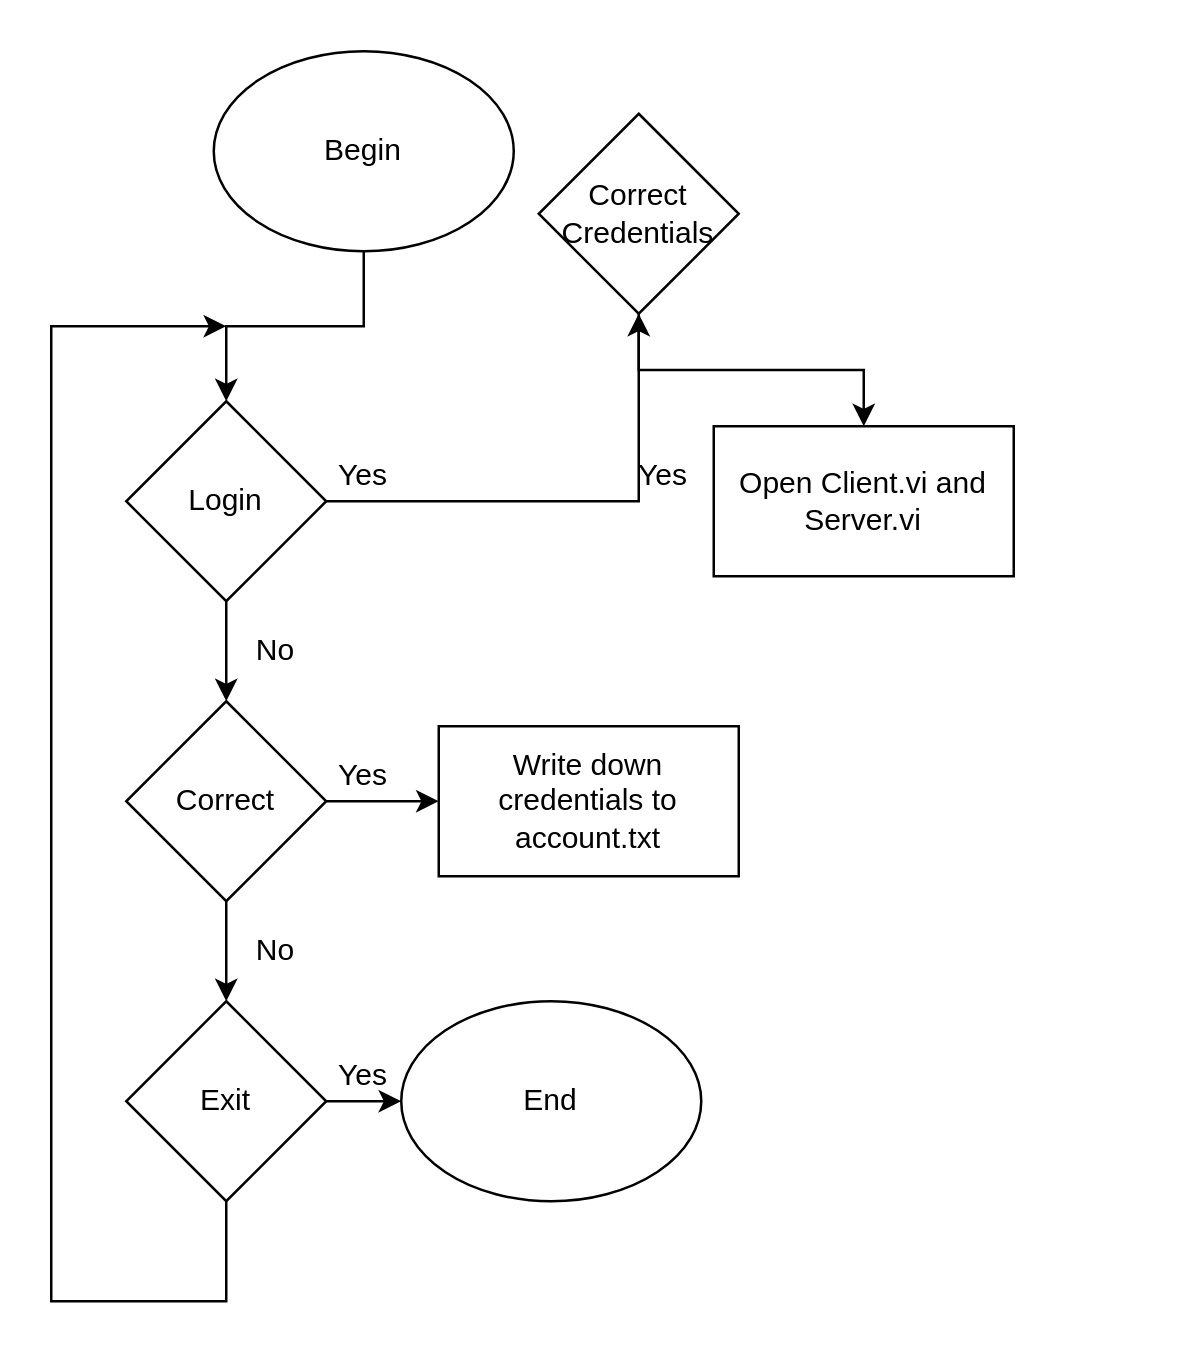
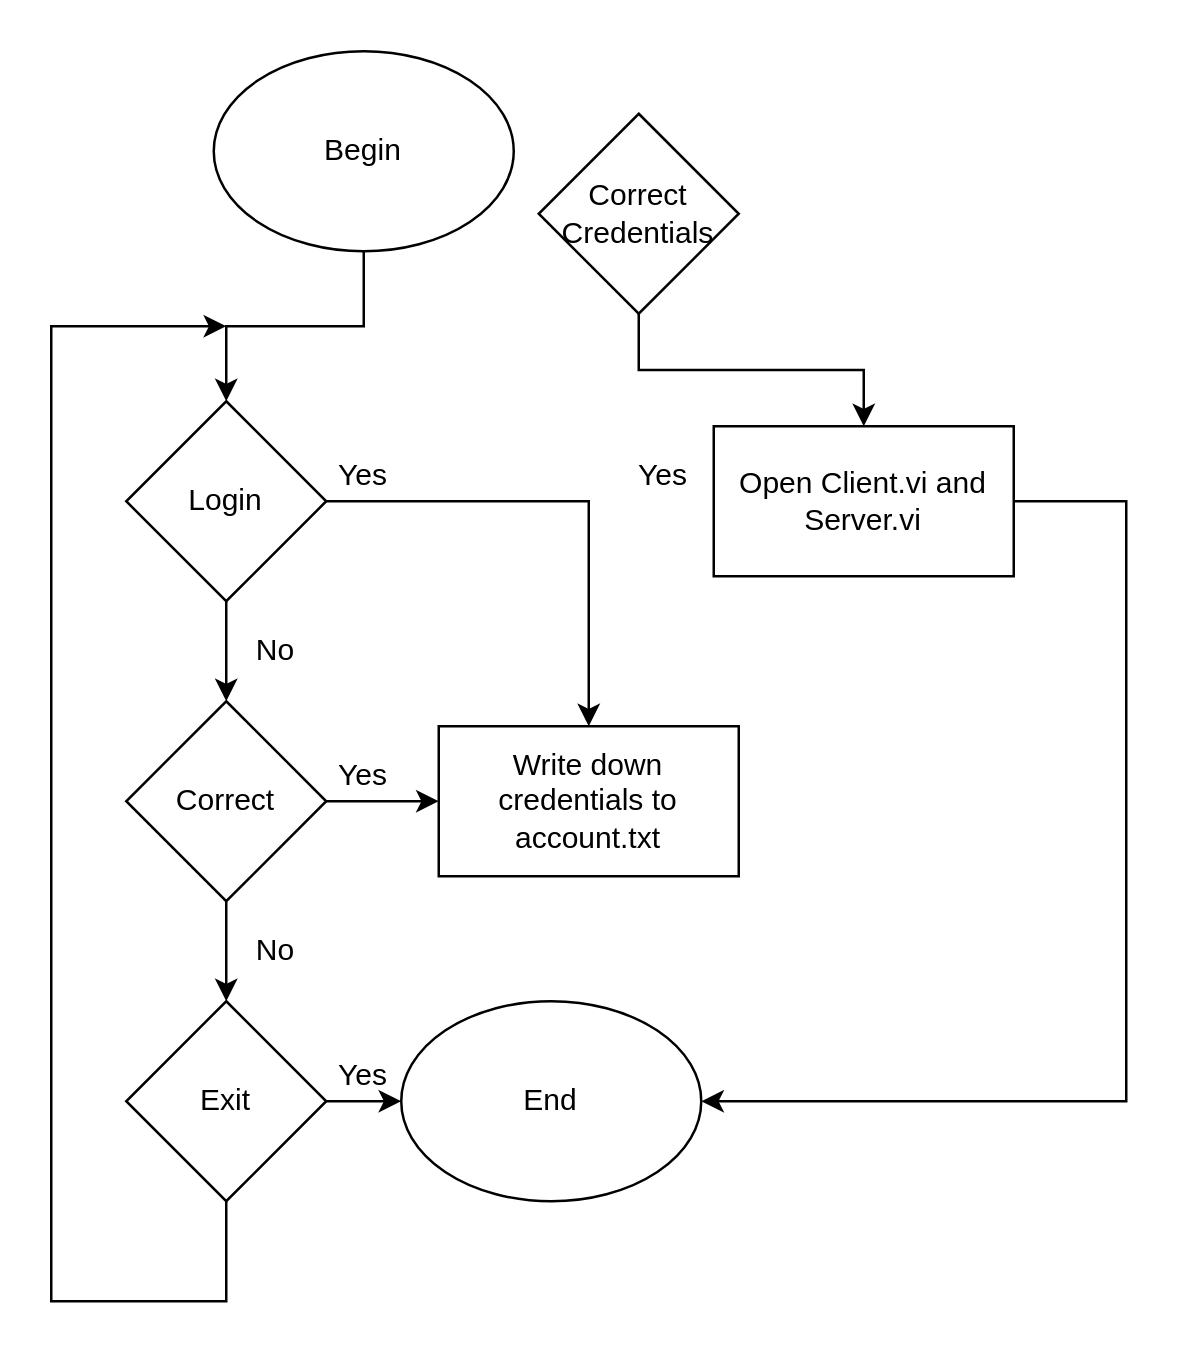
  <mxCell id="0" />
  <mxCell id="1" parent="0" />
  <mxCell id="2" value="" style="edgeStyle=orthogonalEdgeStyle;rounded=0;orthogonalLoop=1;jettySize=auto;html=1;" edge="1" parent="1" source="3" target="6"><mxGeometry relative="1" as="geometry" /></mxCell>
  <mxCell id="3" value="Begin" style="ellipse;whiteSpace=wrap;html=1;" vertex="1" parent="1"><mxGeometry x="85" y="20" width="120" height="80" as="geometry" /></mxCell>
- <mxCell id="4" value="" style="edgeStyle=orthogonalEdgeStyle;rounded=0;orthogonalLoop=1;jettySize=auto;html=1;" edge="1" parent="1" source="6" target="8"><mxGeometry relative="1" as="geometry" /></mxCell>
+ <mxCell id="4" value="" style="edgeStyle=orthogonalEdgeStyle;rounded=0;orthogonalLoop=1;jettySize=auto;html=1;" edge="1" parent="1" source="6" target="16"><mxGeometry relative="1" as="geometry" /></mxCell>
  <mxCell id="5" value="" style="edgeStyle=orthogonalEdgeStyle;rounded=0;orthogonalLoop=1;jettySize=auto;html=1;" edge="1" parent="1" source="6" target="15"><mxGeometry relative="1" as="geometry" /></mxCell>
  <mxCell id="6" value="Login" style="rhombus;whiteSpace=wrap;html=1;" vertex="1" parent="1"><mxGeometry x="50" y="160" width="80" height="80" as="geometry" /></mxCell>
  <mxCell id="7" value="" style="edgeStyle=orthogonalEdgeStyle;rounded=0;orthogonalLoop=1;jettySize=auto;html=1;" edge="1" parent="1" source="8" target="10"><mxGeometry relative="1" as="geometry" /></mxCell>
  <mxCell id="8" value="Correct Credentials" style="rhombus;whiteSpace=wrap;html=1;" vertex="1" parent="1"><mxGeometry x="215" y="45" width="80" height="80" as="geometry" /></mxCell>
+ <mxCell id="9" style="edgeStyle=orthogonalEdgeStyle;rounded=0;orthogonalLoop=1;jettySize=auto;html=1;entryX=1;entryY=0.5;entryDx=0;entryDy=0;" edge="1" parent="1" source="10" target="20"><mxGeometry relative="1" as="geometry"><mxPoint x="430" y="440" as="targetPoint" /><Array as="points"><mxPoint x="450" y="200" /><mxPoint x="450" y="440" /></Array></mxGeometry></mxCell>
  <mxCell id="10" value="Open Client.vi and Server.vi" style="rounded=0;whiteSpace=wrap;html=1;" vertex="1" parent="1"><mxGeometry x="285" y="170" width="120" height="60" as="geometry" /></mxCell>
  <mxCell id="11" value="Yes" style="text;html=1;strokeColor=none;fillColor=none;align=center;verticalAlign=middle;whiteSpace=wrap;rounded=0;" vertex="1" parent="1"><mxGeometry x="245" y="180" width="40" height="20" as="geometry" /></mxCell>
  <mxCell id="12" value="Yes" style="text;html=1;strokeColor=none;fillColor=none;align=center;verticalAlign=middle;whiteSpace=wrap;rounded=0;" vertex="1" parent="1"><mxGeometry x="125" y="180" width="40" height="20" as="geometry" /></mxCell>
  <mxCell id="13" value="" style="edgeStyle=orthogonalEdgeStyle;rounded=0;orthogonalLoop=1;jettySize=auto;html=1;" edge="1" parent="1" source="15" target="16"><mxGeometry relative="1" as="geometry" /></mxCell>
  <mxCell id="14" value="" style="edgeStyle=orthogonalEdgeStyle;rounded=0;orthogonalLoop=1;jettySize=auto;html=1;" edge="1" parent="1" source="15" target="19"><mxGeometry relative="1" as="geometry" /></mxCell>
  <mxCell id="15" value="Correct" style="rhombus;whiteSpace=wrap;html=1;" vertex="1" parent="1"><mxGeometry x="50" y="280" width="80" height="80" as="geometry" /></mxCell>
  <mxCell id="16" value="Write down credentials to account.txt" style="rounded=0;whiteSpace=wrap;html=1;" vertex="1" parent="1"><mxGeometry x="175" y="290" width="120" height="60" as="geometry" /></mxCell>
  <mxCell id="17" value="" style="edgeStyle=orthogonalEdgeStyle;rounded=0;orthogonalLoop=1;jettySize=auto;html=1;" edge="1" parent="1" source="19" target="20"><mxGeometry relative="1" as="geometry" /></mxCell>
  <mxCell id="18" style="edgeStyle=orthogonalEdgeStyle;rounded=0;orthogonalLoop=1;jettySize=auto;html=1;" edge="1" parent="1" source="19"><mxGeometry relative="1" as="geometry"><mxPoint x="90" y="130" as="targetPoint" /><Array as="points"><mxPoint x="90" y="520" /><mxPoint x="20" y="520" /><mxPoint x="20" y="130" /></Array></mxGeometry></mxCell>
  <mxCell id="19" value="Exit" style="rhombus;whiteSpace=wrap;html=1;" vertex="1" parent="1"><mxGeometry x="50" y="400" width="80" height="80" as="geometry" /></mxCell>
  <mxCell id="20" value="End" style="ellipse;whiteSpace=wrap;html=1;" vertex="1" parent="1"><mxGeometry x="160" y="400" width="120" height="80" as="geometry" /></mxCell>
  <mxCell id="21" value="Yes" style="text;html=1;strokeColor=none;fillColor=none;align=center;verticalAlign=middle;whiteSpace=wrap;rounded=0;" vertex="1" parent="1"><mxGeometry x="125" y="300" width="40" height="20" as="geometry" /></mxCell>
  <mxCell id="22" value="Yes" style="text;html=1;strokeColor=none;fillColor=none;align=center;verticalAlign=middle;whiteSpace=wrap;rounded=0;" vertex="1" parent="1"><mxGeometry x="125" y="420" width="40" height="20" as="geometry" /></mxCell>
  <mxCell id="23" value="No" style="text;html=1;strokeColor=none;fillColor=none;align=center;verticalAlign=middle;whiteSpace=wrap;rounded=0;" vertex="1" parent="1"><mxGeometry x="90" y="250" width="40" height="20" as="geometry" /></mxCell>
  <mxCell id="24" value="No" style="text;html=1;strokeColor=none;fillColor=none;align=center;verticalAlign=middle;whiteSpace=wrap;rounded=0;" vertex="1" parent="1"><mxGeometry x="90" y="370" width="40" height="20" as="geometry" /></mxCell>
